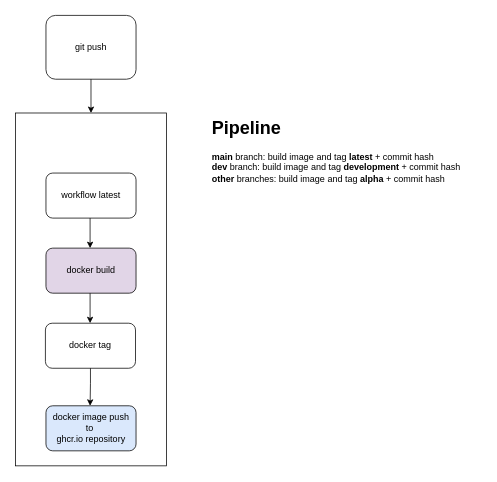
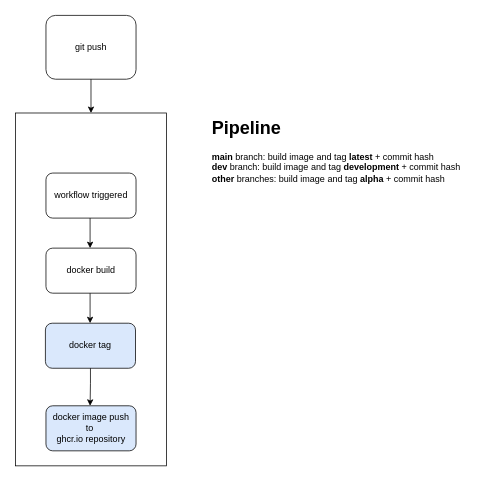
  <mxCell id="0" />
  <mxCell id="1" parent="0" />
  <mxCell id="2" value="" style="whiteSpace=wrap;html=1;aspect=fixed;rotation=0;movable=1;resizable=1;rotatable=1;deletable=1;editable=1;locked=0;connectable=1;" vertex="1" parent="1"><mxGeometry x="20" y="150" width="201.43" height="470" as="geometry" /></mxCell>
  <mxCell id="3" value="git push" style="rounded=1;whiteSpace=wrap;html=1;" vertex="1" parent="1"><mxGeometry x="60.71" y="20" width="120" height="85" as="geometry" /></mxCell>
- <mxCell id="4" value="workflow latest" style="rounded=1;whiteSpace=wrap;html=1;" vertex="1" parent="1"><mxGeometry x="60.71" y="230" width="120" height="60" as="geometry" /></mxCell>
- <mxCell id="5" value="docker build" style="rounded=1;whiteSpace=wrap;html=1;fillColor=#e1d5e7;" vertex="1" parent="1"><mxGeometry x="60.71" y="330" width="120" height="60" as="geometry" /></mxCell>
+ <mxCell id="4" value="workflow triggered" style="rounded=1;whiteSpace=wrap;html=1;" vertex="1" parent="1"><mxGeometry x="60.71" y="230" width="120" height="60" as="geometry" /></mxCell>
+ <mxCell id="5" value="docker build" style="rounded=1;whiteSpace=wrap;html=1;" vertex="1" parent="1"><mxGeometry x="60.71" y="330" width="120" height="60" as="geometry" /></mxCell>
  <mxCell id="6" value="docker image push to&amp;nbsp;&lt;div&gt;ghcr.io repository&lt;/div&gt;" style="rounded=1;whiteSpace=wrap;html=1;fillColor=#dae8fc;" vertex="1" parent="1"><mxGeometry x="60.71" y="540" width="120" height="60" as="geometry" /></mxCell>
- <mxCell id="7" value="docker tag" style="rounded=1;whiteSpace=wrap;html=1;" vertex="1" parent="1"><mxGeometry x="60" y="430" width="120" height="60" as="geometry" /></mxCell>
+ <mxCell id="7" value="docker tag" style="rounded=1;whiteSpace=wrap;html=1;fillColor=#dae8fc;" vertex="1" parent="1"><mxGeometry x="60" y="430" width="120" height="60" as="geometry" /></mxCell>
  <mxCell id="8" value="" style="endArrow=classic;html=1;rounded=0;exitX=0.5;exitY=1;exitDx=0;exitDy=0;entryX=0.5;entryY=0;entryDx=0;entryDy=0;" edge="1" parent="1" source="3" target="2"><mxGeometry width="50" height="50" relative="1" as="geometry"><mxPoint x="280" y="380" as="sourcePoint" /><mxPoint x="330" y="330" as="targetPoint" /></mxGeometry></mxCell>
  <mxCell id="9" value="" style="endArrow=classic;html=1;rounded=0;" edge="1" parent="1"><mxGeometry width="50" height="50" relative="1" as="geometry"><mxPoint x="119.5" y="290" as="sourcePoint" /><mxPoint x="119.5" y="330" as="targetPoint" /></mxGeometry></mxCell>
  <mxCell id="10" value="" style="endArrow=classic;html=1;rounded=0;exitX=0.5;exitY=1;exitDx=0;exitDy=0;" edge="1" parent="1" source="7"><mxGeometry width="50" height="50" relative="1" as="geometry"><mxPoint x="120" y="500" as="sourcePoint" /><mxPoint x="119.5" y="540" as="targetPoint" /><Array as="points"><mxPoint x="120" y="510" /></Array></mxGeometry></mxCell>
  <mxCell id="11" value="" style="endArrow=classic;html=1;rounded=0;" edge="1" parent="1"><mxGeometry width="50" height="50" relative="1" as="geometry"><mxPoint x="119.5" y="390" as="sourcePoint" /><mxPoint x="119.5" y="430" as="targetPoint" /></mxGeometry></mxCell>
  <mxCell id="12" value="&lt;h1 style=&quot;margin-top: 0px;&quot;&gt;Pipeline&lt;/h1&gt;&lt;div&gt;&lt;b&gt;main&lt;/b&gt; branch: build image and tag &lt;b&gt;latest&lt;/b&gt; + commit hash&lt;/div&gt;&lt;div&gt;&lt;b&gt;dev&lt;/b&gt; branch: build image and tag &lt;b&gt;development&lt;/b&gt; + commit hash&lt;/div&gt;&lt;div&gt;&lt;b&gt;other&lt;/b&gt; branches: build image and tag &lt;b&gt;alpha&lt;/b&gt; + commit hash&lt;/div&gt;&lt;h1 style=&quot;margin-top: 0px;&quot;&gt;&lt;br&gt;&lt;/h1&gt;" style="text;html=1;whiteSpace=wrap;overflow=hidden;rounded=0;" vertex="1" parent="1"><mxGeometry x="280" y="150" width="360" height="120" as="geometry" /></mxCell>
